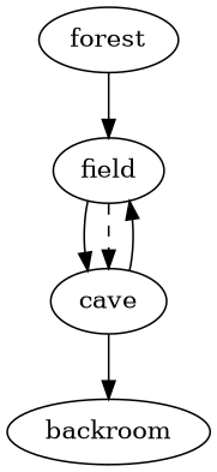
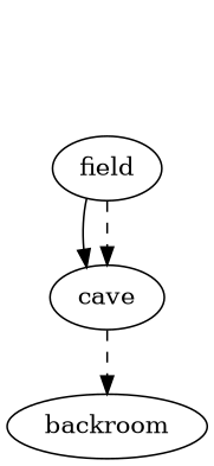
  digraph {
    field
    cave
    backroom
-   forest
    field -> cave
    field -> cave [style=dashed]
-   cave -> field
-   cave -> backroom [style=solid]
-   forest -> field
+   cave -> backroom [style=dashed]
  }
